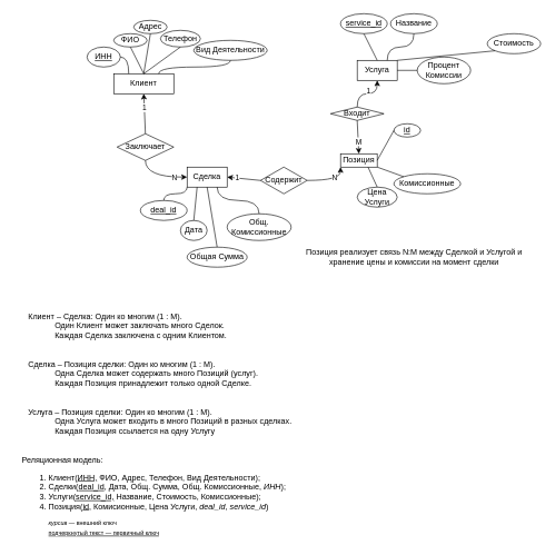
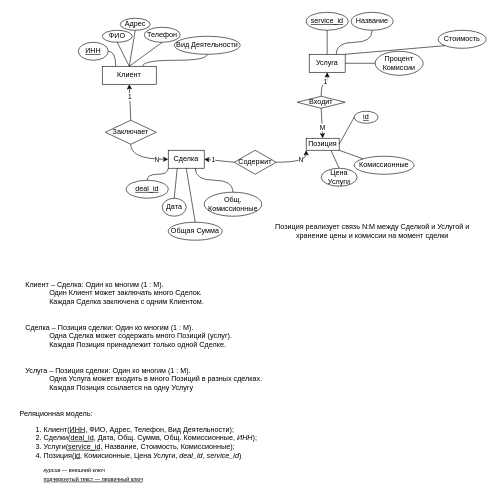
  <mxCell id="0" />
  <mxCell id="1" parent="0" />
  <mxCell id="2" value="Клиент" style="rounded=0;whiteSpace=wrap;html=1;" parent="1" vertex="1"><mxGeometry x="170" y="110" width="90" height="30" as="geometry" /></mxCell>
  <mxCell id="3" value="&lt;u&gt;ИНН&lt;/u&gt;" style="ellipse;whiteSpace=wrap;html=1;" parent="1" vertex="1"><mxGeometry x="130" y="70" width="50" height="30" as="geometry" /></mxCell>
  <mxCell id="4" value="ФИО" style="ellipse;whiteSpace=wrap;html=1;" parent="1" vertex="1"><mxGeometry x="170" y="50" width="50" height="20" as="geometry" /></mxCell>
  <mxCell id="5" value="" style="endArrow=none;html=1;rounded=0;entryX=1;entryY=0.5;entryDx=0;entryDy=0;exitX=0.25;exitY=0;exitDx=0;exitDy=0;edgeStyle=orthogonalEdgeStyle;curved=1;" parent="1" source="2" target="3" edge="1"><mxGeometry width="50" height="50" relative="1" as="geometry"><mxPoint x="180" y="85" as="sourcePoint" /><mxPoint x="280" y="120" as="targetPoint" /></mxGeometry></mxCell>
  <mxCell id="6" value="" style="endArrow=none;html=1;rounded=0;entryX=0.5;entryY=1;entryDx=0;entryDy=0;" parent="1" target="4" edge="1"><mxGeometry width="50" height="50" relative="1" as="geometry"><mxPoint x="215" y="110" as="sourcePoint" /><mxPoint x="280" y="120" as="targetPoint" /></mxGeometry></mxCell>
  <mxCell id="7" value="Адрес" style="ellipse;whiteSpace=wrap;html=1;" parent="1" vertex="1"><mxGeometry x="200" y="30" width="50" height="20" as="geometry" /></mxCell>
  <mxCell id="8" value="" style="endArrow=none;html=1;rounded=0;entryX=0.5;entryY=1;entryDx=0;entryDy=0;exitX=0.5;exitY=0;exitDx=0;exitDy=0;" parent="1" source="2" target="7" edge="1"><mxGeometry width="50" height="50" relative="1" as="geometry"><mxPoint x="240" y="100" as="sourcePoint" /><mxPoint x="280" y="120" as="targetPoint" /></mxGeometry></mxCell>
  <mxCell id="9" value="Телефон" style="ellipse;whiteSpace=wrap;html=1;" parent="1" vertex="1"><mxGeometry x="240" y="45" width="60" height="25" as="geometry" /></mxCell>
  <mxCell id="10" value="" style="endArrow=none;html=1;rounded=0;entryX=0.5;entryY=1;entryDx=0;entryDy=0;exitX=0.5;exitY=0;exitDx=0;exitDy=0;" parent="1" source="2" target="9" edge="1"><mxGeometry width="50" height="50" relative="1" as="geometry"><mxPoint x="230" y="170" as="sourcePoint" /><mxPoint x="280" y="120" as="targetPoint" /></mxGeometry></mxCell>
  <mxCell id="11" value="Вид Деятельности" style="ellipse;whiteSpace=wrap;html=1;" parent="1" vertex="1"><mxGeometry x="290" y="60" width="110" height="30" as="geometry" /></mxCell>
  <mxCell id="12" value="" style="endArrow=none;html=1;rounded=0;entryX=0.5;entryY=1;entryDx=0;entryDy=0;exitX=0.75;exitY=0;exitDx=0;exitDy=0;edgeStyle=orthogonalEdgeStyle;curved=1;" parent="1" source="2" target="11" edge="1"><mxGeometry width="50" height="50" relative="1" as="geometry"><mxPoint x="230" y="170" as="sourcePoint" /><mxPoint x="280" y="120" as="targetPoint" /></mxGeometry></mxCell>
  <mxCell id="13" value="Сделка" style="rounded=0;whiteSpace=wrap;html=1;" parent="1" vertex="1"><mxGeometry x="280" y="250" width="60" height="30" as="geometry" /></mxCell>
  <mxCell id="14" value="Заключает" style="rhombus;whiteSpace=wrap;html=1;" parent="1" vertex="1"><mxGeometry x="175" y="200" width="85" height="40" as="geometry" /></mxCell>
  <mxCell id="15" value="&lt;u&gt;deal_id&lt;/u&gt;" style="ellipse;whiteSpace=wrap;html=1;" parent="1" vertex="1"><mxGeometry x="210" y="300" width="70" height="30" as="geometry" /></mxCell>
  <mxCell id="16" value="" style="endArrow=none;html=1;rounded=0;exitX=0.5;exitY=0;exitDx=0;exitDy=0;entryX=0;entryY=1;entryDx=0;entryDy=0;edgeStyle=orthogonalEdgeStyle;curved=1;" parent="1" source="15" target="13" edge="1"><mxGeometry width="50" height="50" relative="1" as="geometry"><mxPoint x="320" y="230" as="sourcePoint" /><mxPoint x="370" y="180" as="targetPoint" /></mxGeometry></mxCell>
  <mxCell id="17" value="Дата" style="ellipse;whiteSpace=wrap;html=1;" parent="1" vertex="1"><mxGeometry x="270" y="330" width="40" height="30" as="geometry" /></mxCell>
  <mxCell id="18" value="" style="endArrow=none;html=1;rounded=0;exitX=0.5;exitY=0;exitDx=0;exitDy=0;entryX=0.25;entryY=1;entryDx=0;entryDy=0;" parent="1" source="17" target="13" edge="1"><mxGeometry width="50" height="50" relative="1" as="geometry"><mxPoint x="250" y="300" as="sourcePoint" /><mxPoint x="300" y="250" as="targetPoint" /></mxGeometry></mxCell>
  <mxCell id="19" value="Общая Сумма" style="ellipse;whiteSpace=wrap;html=1;" parent="1" vertex="1"><mxGeometry x="280" y="370" width="90" height="30" as="geometry" /></mxCell>
  <mxCell id="20" value="" style="endArrow=none;html=1;rounded=0;entryX=0.5;entryY=1;entryDx=0;entryDy=0;exitX=0.5;exitY=0;exitDx=0;exitDy=0;" parent="1" source="19" target="13" edge="1"><mxGeometry width="50" height="50" relative="1" as="geometry"><mxPoint x="340" y="340" as="sourcePoint" /><mxPoint x="390" y="290" as="targetPoint" /></mxGeometry></mxCell>
  <mxCell id="21" value="Общ. Комиссионные" style="ellipse;whiteSpace=wrap;html=1;" parent="1" vertex="1"><mxGeometry x="340" y="320" width="96" height="40" as="geometry" /></mxCell>
  <mxCell id="22" value="" style="endArrow=none;html=1;rounded=0;entryX=0.75;entryY=1;entryDx=0;entryDy=0;exitX=0.5;exitY=0;exitDx=0;exitDy=0;edgeStyle=orthogonalEdgeStyle;curved=1;" parent="1" source="21" target="13" edge="1"><mxGeometry width="50" height="50" relative="1" as="geometry"><mxPoint x="400" y="310" as="sourcePoint" /><mxPoint x="450" y="260" as="targetPoint" /></mxGeometry></mxCell>
- <mxCell id="23" value="Услуга" style="rounded=0;whiteSpace=wrap;html=1;" parent="1" vertex="1"><mxGeometry x="535" y="90" width="60" height="30" as="geometry" /></mxCell>
+ <mxCell id="23" value="Услуга" style="rounded=0;whiteSpace=wrap;html=1;" parent="1" vertex="1"><mxGeometry x="515" y="90" width="60" height="30" as="geometry" /></mxCell>
  <mxCell id="24" value="&lt;u&gt;service_id&lt;/u&gt;" style="ellipse;whiteSpace=wrap;html=1;" parent="1" vertex="1"><mxGeometry x="510" y="20" width="70" height="30" as="geometry" /></mxCell>
  <mxCell id="25" value="" style="endArrow=none;html=1;rounded=0;entryX=0.5;entryY=1;entryDx=0;entryDy=0;exitX=0.5;exitY=0;exitDx=0;exitDy=0;" parent="1" source="23" target="24" edge="1"><mxGeometry width="50" height="50" relative="1" as="geometry"><mxPoint x="575" y="90" as="sourcePoint" /><mxPoint x="625" y="40" as="targetPoint" /></mxGeometry></mxCell>
  <mxCell id="26" value="Название" style="ellipse;whiteSpace=wrap;html=1;" parent="1" vertex="1"><mxGeometry x="585" y="20" width="70" height="30" as="geometry" /></mxCell>
  <mxCell id="27" value="" style="endArrow=none;html=1;rounded=0;entryX=0.5;entryY=1;entryDx=0;entryDy=0;exitX=0.75;exitY=0;exitDx=0;exitDy=0;edgeStyle=orthogonalEdgeStyle;curved=1;" parent="1" source="23" target="26" edge="1"><mxGeometry width="50" height="50" relative="1" as="geometry"><mxPoint x="635" y="100" as="sourcePoint" /><mxPoint x="685" y="50" as="targetPoint" /></mxGeometry></mxCell>
  <mxCell id="28" value="Стоимость" style="ellipse;whiteSpace=wrap;html=1;" parent="1" vertex="1"><mxGeometry x="730" y="50" width="80" height="30" as="geometry" /></mxCell>
  <mxCell id="29" value="" style="endArrow=none;html=1;rounded=0;entryX=0;entryY=1;entryDx=0;entryDy=0;exitX=1;exitY=0;exitDx=0;exitDy=0;" parent="1" source="23" target="28" edge="1"><mxGeometry width="50" height="50" relative="1" as="geometry"><mxPoint x="615" y="140" as="sourcePoint" /><mxPoint x="665" y="90" as="targetPoint" /></mxGeometry></mxCell>
  <mxCell id="30" value="Процент Комиссии" style="ellipse;whiteSpace=wrap;html=1;" parent="1" vertex="1"><mxGeometry x="625" y="85" width="80" height="40" as="geometry" /></mxCell>
  <mxCell id="31" value="" style="endArrow=none;html=1;rounded=0;entryX=0;entryY=0.5;entryDx=0;entryDy=0;exitX=1;exitY=0.5;exitDx=0;exitDy=0;" parent="1" source="23" target="30" edge="1"><mxGeometry width="50" height="50" relative="1" as="geometry"><mxPoint x="565" y="160" as="sourcePoint" /><mxPoint x="615" y="110" as="targetPoint" /></mxGeometry></mxCell>
  <mxCell id="32" value="Позиция" style="rounded=0;whiteSpace=wrap;html=1;" parent="1" vertex="1"><mxGeometry x="510" y="230" width="55" height="20" as="geometry" /></mxCell>
  <mxCell id="33" value="Входит" style="rhombus;whiteSpace=wrap;html=1;" parent="1" vertex="1"><mxGeometry x="495" y="160" width="80" height="20" as="geometry" /></mxCell>
  <mxCell id="34" value="Содержит" style="rhombus;whiteSpace=wrap;html=1;" parent="1" vertex="1"><mxGeometry x="390" y="250" width="70" height="40" as="geometry" /></mxCell>
  <mxCell id="35" value="&lt;u&gt;id&lt;/u&gt;" style="ellipse;whiteSpace=wrap;html=1;" parent="1" vertex="1"><mxGeometry x="590" y="185" width="40" height="20" as="geometry" /></mxCell>
  <mxCell id="36" value="Цена Услуги" style="ellipse;whiteSpace=wrap;html=1;" parent="1" vertex="1"><mxGeometry x="535" y="280" width="60" height="30" as="geometry" /></mxCell>
  <mxCell id="37" value="Комиссионные" style="ellipse;whiteSpace=wrap;html=1;" parent="1" vertex="1"><mxGeometry x="590" y="260" width="100" height="30" as="geometry" /></mxCell>
  <mxCell id="38" value="" style="endArrow=none;html=1;rounded=0;exitX=0;exitY=0.5;exitDx=0;exitDy=0;entryX=1;entryY=0.5;entryDx=0;entryDy=0;" parent="1" source="35" target="32" edge="1"><mxGeometry width="50" height="50" relative="1" as="geometry"><mxPoint x="615" y="225" as="sourcePoint" /><mxPoint x="665" y="175" as="targetPoint" /></mxGeometry></mxCell>
  <mxCell id="39" value="" style="endArrow=none;html=1;rounded=0;entryX=0;entryY=0;entryDx=0;entryDy=0;exitX=1;exitY=1;exitDx=0;exitDy=0;" parent="1" source="32" target="37" edge="1"><mxGeometry width="50" height="50" relative="1" as="geometry"><mxPoint x="610" y="350" as="sourcePoint" /><mxPoint x="660" y="300" as="targetPoint" /></mxGeometry></mxCell>
  <mxCell id="40" value="" style="endArrow=none;html=1;rounded=0;entryX=0.5;entryY=0;entryDx=0;entryDy=0;exitX=0.75;exitY=1;exitDx=0;exitDy=0;" parent="1" source="32" target="36" edge="1"><mxGeometry width="50" height="50" relative="1" as="geometry"><mxPoint x="610" y="440" as="sourcePoint" /><mxPoint x="660" y="390" as="targetPoint" /></mxGeometry></mxCell>
  <mxCell id="41" value="" style="endArrow=classic;html=1;rounded=0;exitX=0.5;exitY=0;exitDx=0;exitDy=0;entryX=0.5;entryY=1;entryDx=0;entryDy=0;" parent="1" source="14" target="2" edge="1"><mxGeometry relative="1" as="geometry"><mxPoint x="250" y="160" as="sourcePoint" /><mxPoint x="350" y="160" as="targetPoint" /></mxGeometry></mxCell>
  <mxCell id="42" value="1" style="edgeLabel;resizable=0;html=1;;align=center;verticalAlign=middle;" parent="41" connectable="0" vertex="1"><mxGeometry relative="1" as="geometry"><mxPoint x="-1" y="-10" as="offset" /></mxGeometry></mxCell>
  <mxCell id="43" value="" style="endArrow=classic;html=1;rounded=0;exitX=0.5;exitY=1;exitDx=0;exitDy=0;entryX=0;entryY=0.5;entryDx=0;entryDy=0;edgeStyle=orthogonalEdgeStyle;curved=1;" parent="1" source="14" target="13" edge="1"><mxGeometry relative="1" as="geometry"><mxPoint x="240" y="199.5" as="sourcePoint" /><mxPoint x="340" y="199.5" as="targetPoint" /></mxGeometry></mxCell>
  <mxCell id="44" value="N" style="edgeLabel;resizable=0;html=1;;align=center;verticalAlign=middle;" parent="43" connectable="0" vertex="1"><mxGeometry relative="1" as="geometry"><mxPoint x="24" as="offset" /></mxGeometry></mxCell>
  <mxCell id="45" value="" style="endArrow=classic;html=1;rounded=0;exitX=1;exitY=0.5;exitDx=0;exitDy=0;entryX=0;entryY=1;entryDx=0;entryDy=0;edgeStyle=orthogonalEdgeStyle;curved=1;" parent="1" source="34" target="32" edge="1"><mxGeometry relative="1" as="geometry"><mxPoint x="465" y="274.79" as="sourcePoint" /><mxPoint x="565" y="274.79" as="targetPoint" /></mxGeometry></mxCell>
  <mxCell id="46" value="N" style="edgeLabel;resizable=0;html=1;;align=center;verticalAlign=middle;" parent="45" connectable="0" vertex="1"><mxGeometry relative="1" as="geometry"><mxPoint x="5" y="-5" as="offset" /></mxGeometry></mxCell>
  <mxCell id="47" value="" style="endArrow=classic;html=1;rounded=0;exitX=0;exitY=0.5;exitDx=0;exitDy=0;entryX=1;entryY=0.5;entryDx=0;entryDy=0;" parent="1" source="34" target="13" edge="1"><mxGeometry relative="1" as="geometry"><mxPoint x="360" y="210" as="sourcePoint" /><mxPoint x="460" y="210" as="targetPoint" /></mxGeometry></mxCell>
  <mxCell id="48" value="1" style="edgeLabel;resizable=0;html=1;;align=center;verticalAlign=middle;" parent="47" connectable="0" vertex="1"><mxGeometry relative="1" as="geometry"><mxPoint x="-11" y="-2" as="offset" /></mxGeometry></mxCell>
  <mxCell id="49" value="" style="endArrow=classic;html=1;rounded=0;exitX=0.5;exitY=1;exitDx=0;exitDy=0;entryX=0.5;entryY=0;entryDx=0;entryDy=0;" parent="1" source="33" target="32" edge="1"><mxGeometry relative="1" as="geometry"><mxPoint x="500" y="130" as="sourcePoint" /><mxPoint x="600" y="130" as="targetPoint" /></mxGeometry></mxCell>
  <mxCell id="50" value="M" style="edgeLabel;resizable=0;html=1;;align=center;verticalAlign=middle;" parent="49" connectable="0" vertex="1"><mxGeometry relative="1" as="geometry"><mxPoint y="7" as="offset" /></mxGeometry></mxCell>
  <mxCell id="51" value="" style="endArrow=classic;html=1;rounded=0;exitX=0.5;exitY=0;exitDx=0;exitDy=0;entryX=0.5;entryY=1;entryDx=0;entryDy=0;edgeStyle=orthogonalEdgeStyle;curved=1;" parent="1" source="33" target="23" edge="1"><mxGeometry relative="1" as="geometry"><mxPoint x="500" y="130" as="sourcePoint" /><mxPoint x="600" y="130" as="targetPoint" /></mxGeometry></mxCell>
  <mxCell id="52" value="1" style="edgeLabel;resizable=0;html=1;;align=center;verticalAlign=middle;" parent="51" connectable="0" vertex="1"><mxGeometry relative="1" as="geometry"><mxPoint x="1" y="-5" as="offset" /></mxGeometry></mxCell>
  <mxCell id="53" value="Позиция&amp;nbsp;реализует связь N:M между Сделкой и Услугой и&lt;div&gt;хранение цены и комиссии на момент сделки&lt;/div&gt;" style="text;html=1;align=center;verticalAlign=middle;resizable=0;points=[];autosize=1;strokeColor=none;fillColor=none;" parent="1" vertex="1"><mxGeometry x="445" y="365" width="350" height="40" as="geometry" /></mxCell>
  <mxCell id="54" value="&lt;div&gt;&lt;span style=&quot;background-color: transparent; color: light-dark(rgb(0, 0, 0), rgb(255, 255, 255));&quot;&gt;Клиент – Сделка: Один ко многим (1 : M).&lt;/span&gt;&lt;/div&gt;&lt;blockquote style=&quot;margin: 0 0 0 40px; border: none; padding: 0px;&quot;&gt;&lt;div&gt;Один Клиент может заключать много Сделок.&lt;/div&gt;&lt;div&gt;Каждая Сделка заключена с одним Клиентом.&lt;/div&gt;&lt;/blockquote&gt;&lt;div&gt;&lt;br&gt;&lt;/div&gt;&lt;div&gt;&lt;br&gt;&lt;/div&gt;&lt;div&gt;Сделка – Позиция сделки: Один ко многим (1 : M).&lt;/div&gt;&lt;blockquote style=&quot;margin: 0 0 0 40px; border: none; padding: 0px;&quot;&gt;&lt;div&gt;Одна Сделка может содержать много Позиций (услуг).&lt;/div&gt;&lt;div&gt;Каждая Позиция принадлежит только одной Сделке.&lt;/div&gt;&lt;/blockquote&gt;&lt;div&gt;&lt;br&gt;&lt;/div&gt;&lt;div&gt;&lt;br&gt;&lt;/div&gt;&lt;div&gt;Услуга – Позиция сделки: Один ко многим (1 : M).&lt;/div&gt;&lt;blockquote style=&quot;margin: 0 0 0 40px; border: none; padding: 0px;&quot;&gt;&lt;div&gt;Одна Услуга может входить в много Позиций в разных сделках.&lt;/div&gt;&lt;div&gt;Каждая Позиция ссылается на одну Услугу&lt;/div&gt;&lt;/blockquote&gt;" style="text;html=1;align=left;verticalAlign=middle;resizable=0;points=[];autosize=1;strokeColor=none;fillColor=none;" parent="1" vertex="1"><mxGeometry x="40" y="460" width="420" height="200" as="geometry" /></mxCell>
  <mxCell id="55" value="&lt;div style=&quot;text-align: left;&quot;&gt;&lt;span style=&quot;background-color: transparent; color: light-dark(rgb(0, 0, 0), rgb(255, 255, 255));&quot;&gt;Реляционная модель:&lt;/span&gt;&lt;/div&gt;&lt;div style=&quot;text-align: left;&quot;&gt;&lt;ol&gt;&lt;li&gt;&lt;span style=&quot;background-color: transparent; color: light-dark(rgb(0, 0, 0), rgb(255, 255, 255));&quot;&gt;Клиент(&lt;u&gt;ИНН,&lt;/u&gt;&amp;nbsp;ФИО, Адрес, Телефон, Вид Деятельности);&lt;/span&gt;&lt;/li&gt;&lt;li&gt;Сделки(&lt;u&gt;deal_id&lt;/u&gt;, Дата, Общ. Сумма, Общ. Комиссионные,&amp;nbsp;&lt;i&gt;ИНН&lt;/i&gt;);&lt;/li&gt;&lt;li&gt;Услуги(&lt;u&gt;service_id,&lt;/u&gt;&amp;nbsp;Название, Стоимость, Комиссионные);&lt;/li&gt;&lt;li&gt;Позиция(&lt;u&gt;id&lt;/u&gt;, Комисионные, Цена Услуги,&amp;nbsp;&lt;i&gt;deal_id&lt;/i&gt;,&amp;nbsp;&lt;i&gt;service_id&lt;/i&gt;)&lt;/li&gt;&lt;/ol&gt;&lt;/div&gt;" style="text;html=1;align=center;verticalAlign=middle;resizable=0;points=[];autosize=1;strokeColor=none;fillColor=none;" vertex="1" parent="1"><mxGeometry x="20" y="675" width="420" height="110" as="geometry" /></mxCell>
  <mxCell id="56" value="&lt;div style=&quot;text-align: justify;&quot;&gt;&lt;font style=&quot;font-size: 9px;&quot;&gt;&lt;i style=&quot;background-color: transparent; color: light-dark(rgb(0, 0, 0), rgb(255, 255, 255));&quot;&gt;курсив — &lt;/i&gt;&lt;span style=&quot;background-color: transparent; color: light-dark(rgb(0, 0, 0), rgb(255, 255, 255));&quot;&gt;внешний ключ&lt;/span&gt;&lt;/font&gt;&lt;/div&gt;&lt;div style=&quot;text-align: justify;&quot;&gt;&lt;span style=&quot;background-color: transparent; color: light-dark(rgb(0, 0, 0), rgb(255, 255, 255));&quot;&gt;&lt;u&gt;&lt;font style=&quot;font-size: 9px;&quot;&gt;подчеркнутый текст — первичный ключ&lt;/font&gt;&lt;/u&gt;&lt;/span&gt;&lt;/div&gt;" style="text;html=1;align=center;verticalAlign=middle;resizable=0;points=[];autosize=1;strokeColor=none;fillColor=none;" vertex="1" parent="1"><mxGeometry x="60" y="770" width="190" height="40" as="geometry" /></mxCell>
